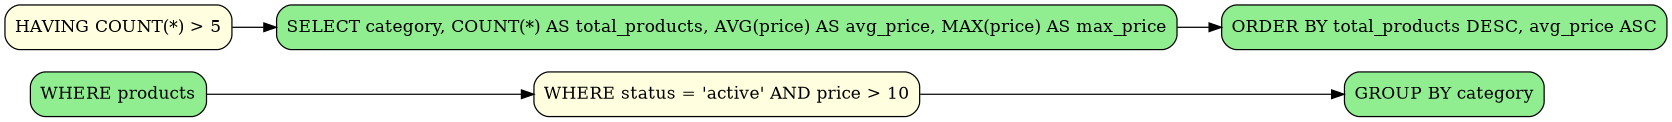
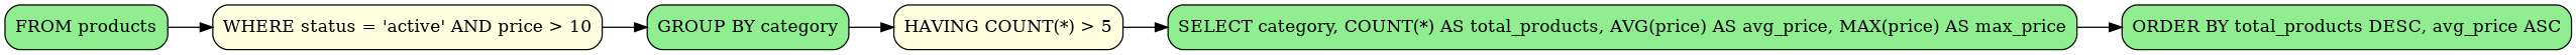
  digraph {
    rankdir=LR
    node [fillcolor=lightgreen shape=box style="filled,rounded"]
    edge [color=black]
-   n1 [label="WHERE products"]
+   n1 [label="FROM products"]
    n2 [fillcolor=lightyellow label="WHERE status = 'active' AND price > 10"]
    n3 [label="GROUP BY category"]
    n4 [fillcolor=lightyellow label="HAVING COUNT(*) > 5"]
    n5 [label="SELECT category, COUNT(*) AS total_products, AVG(price) AS avg_price, MAX(price) AS max_price"]
    n6 [label="ORDER BY total_products DESC, avg_price ASC"]
    n1 -> n2
    n2 -> n3
+   n3 -> n4
    n4 -> n5
    n5 -> n6
  }
